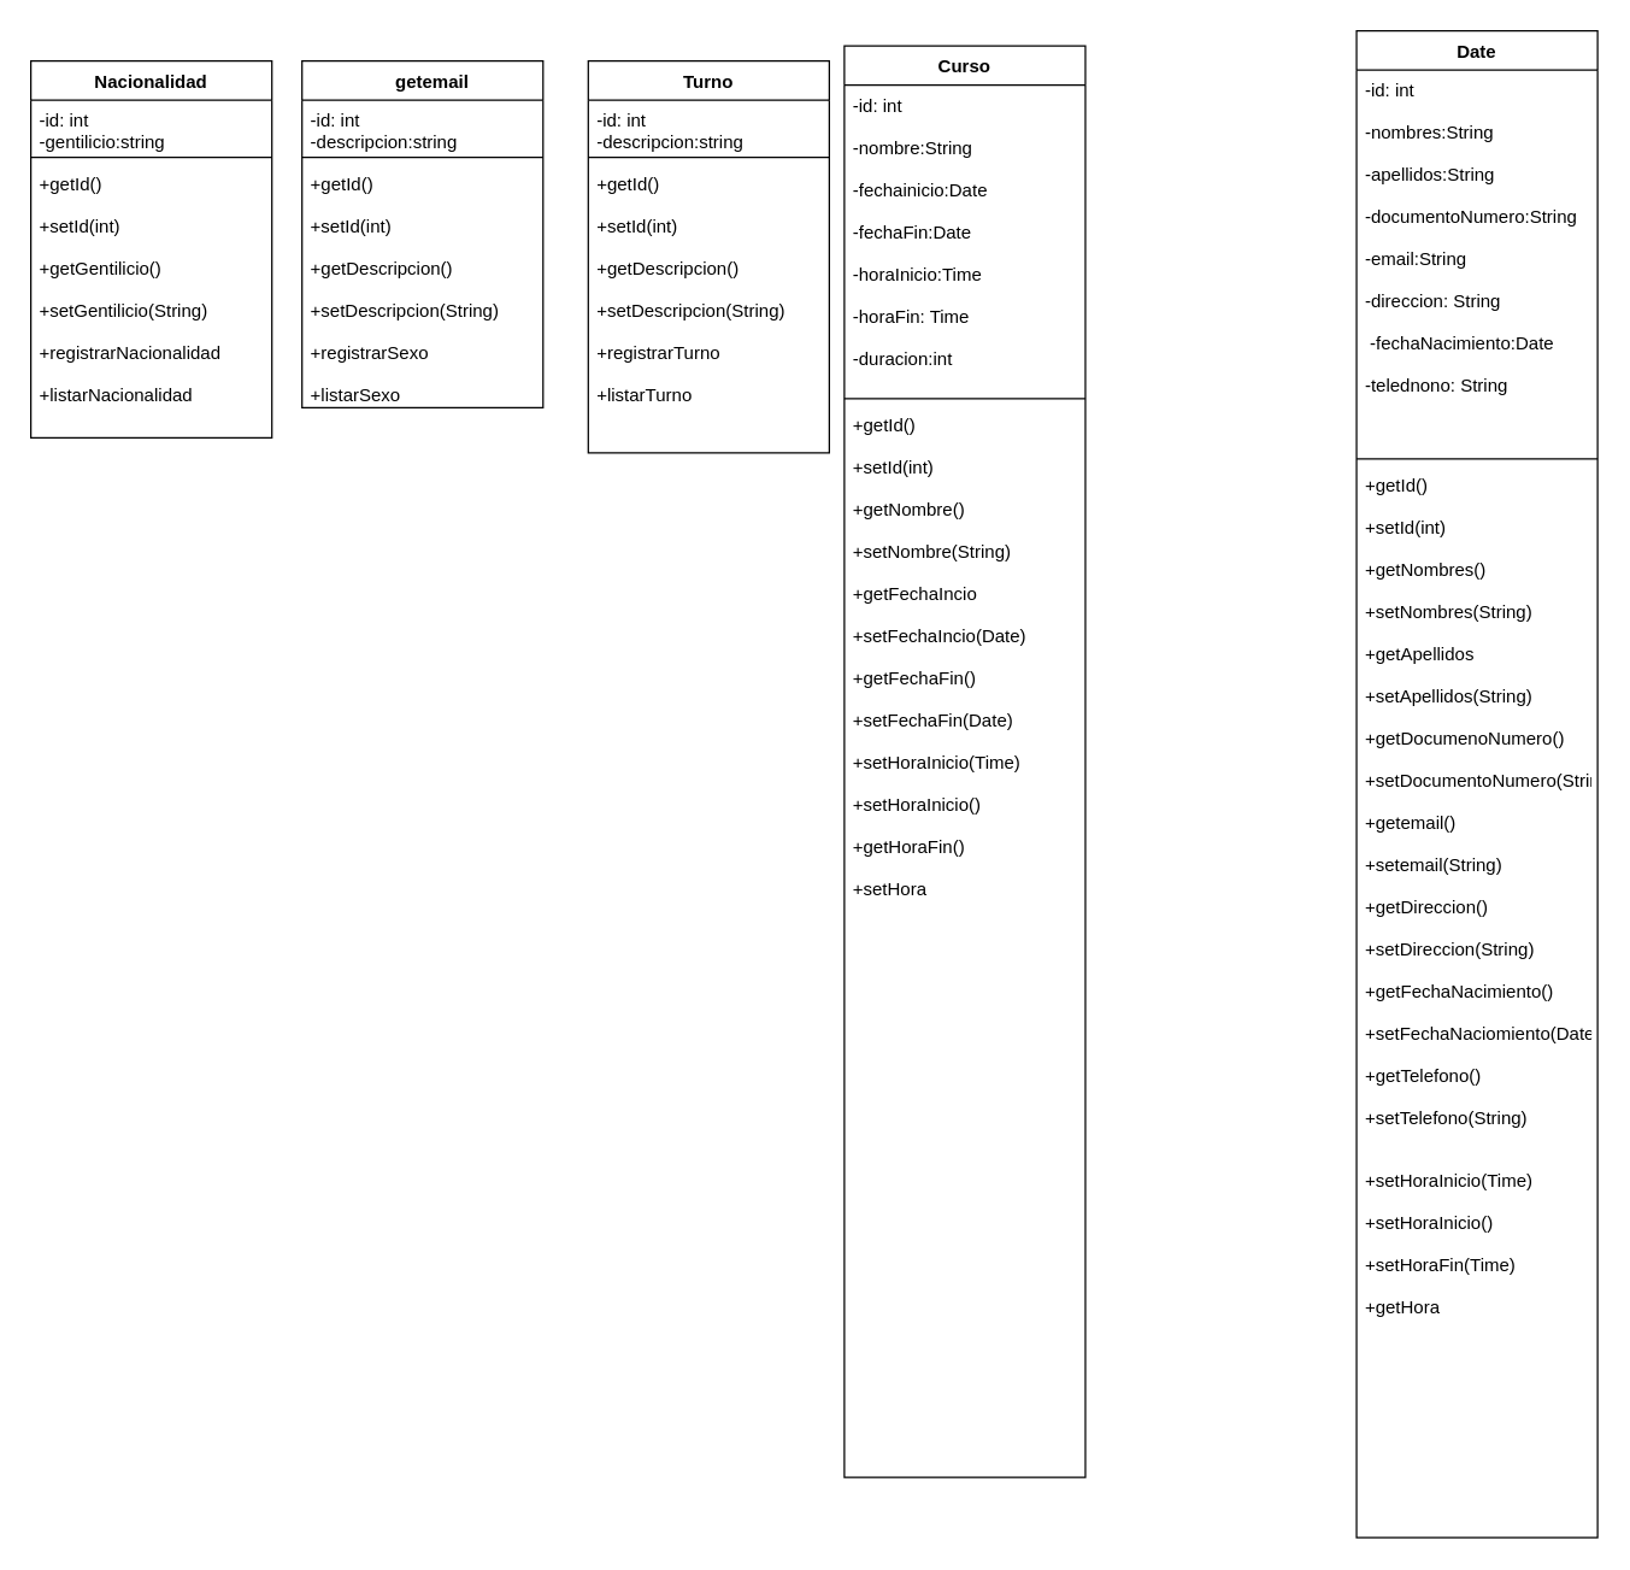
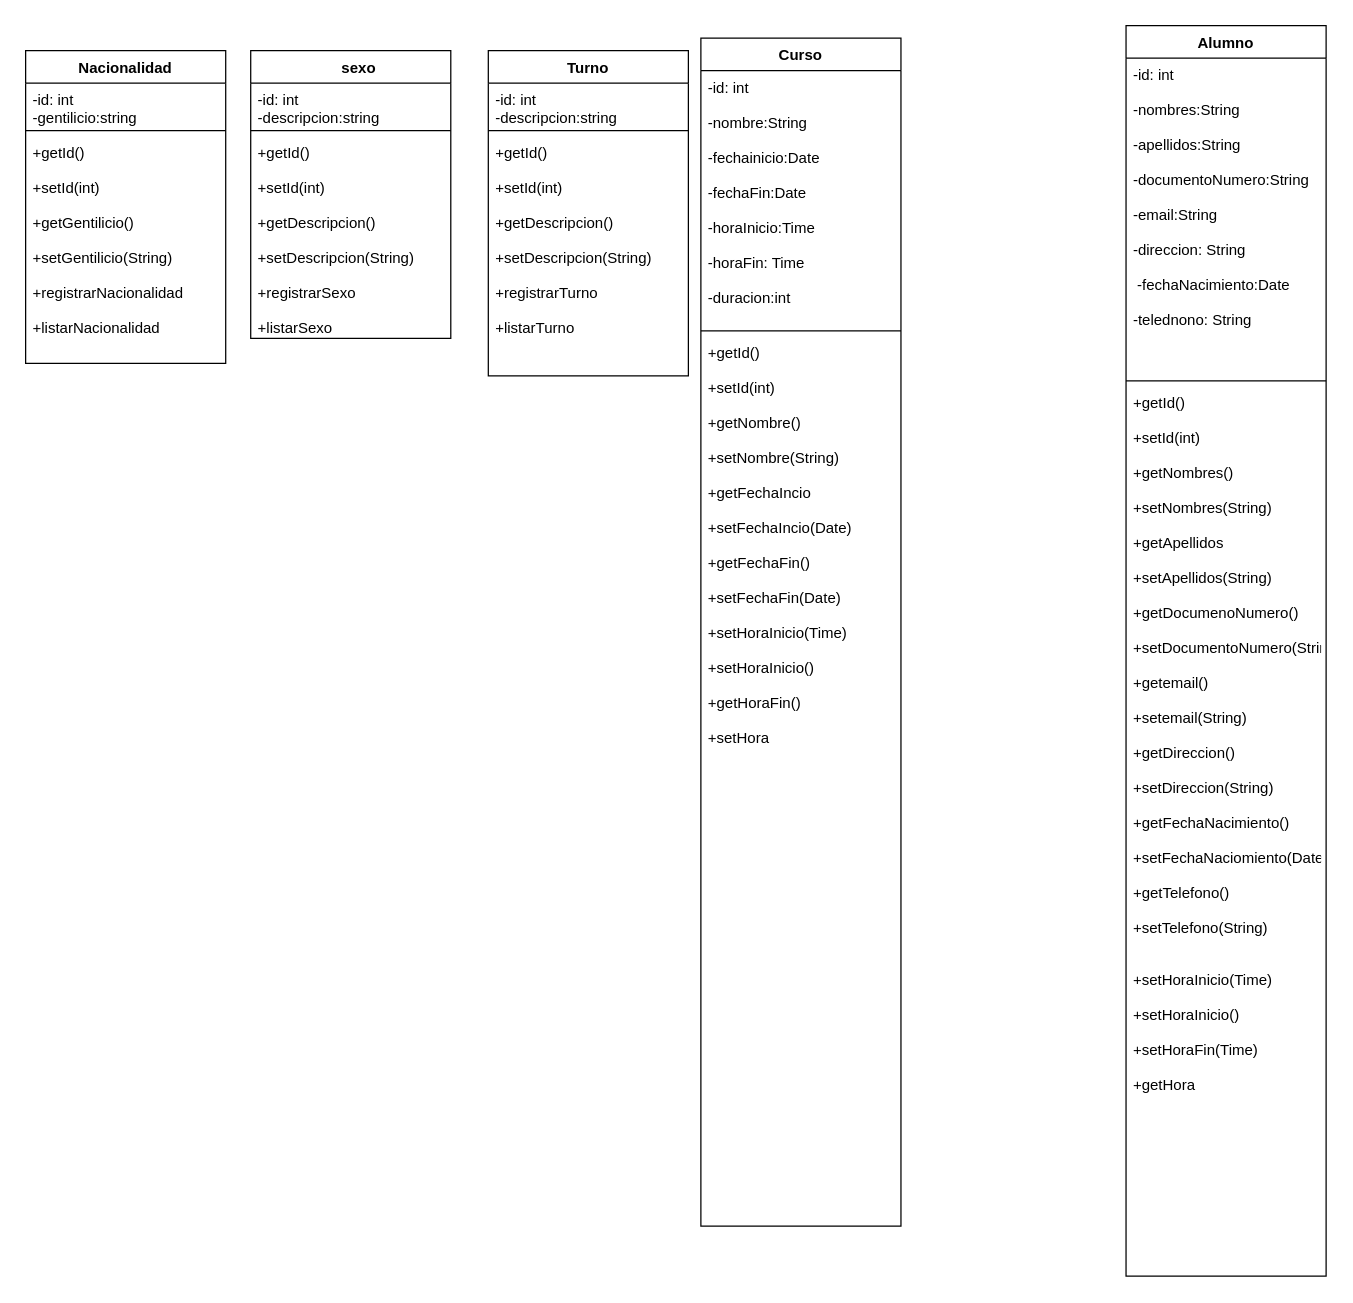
  <mxCell id="0" />
  <mxCell id="1" parent="0" />
- <mxCell id="2" value="    getemail" style="swimlane;fontStyle=1;align=center;verticalAlign=top;childLayout=stackLayout;horizontal=1;startSize=26;horizontalStack=0;resizeParent=1;resizeParentMax=0;resizeLast=0;collapsible=1;marginBottom=0;" vertex="1" parent="1"><mxGeometry x="200" y="40" width="160" height="230" as="geometry" /></mxCell>
+ <mxCell id="2" value="    sexo" style="swimlane;fontStyle=1;align=center;verticalAlign=top;childLayout=stackLayout;horizontal=1;startSize=26;horizontalStack=0;resizeParent=1;resizeParentMax=0;resizeLast=0;collapsible=1;marginBottom=0;" vertex="1" parent="1"><mxGeometry x="200" y="40" width="160" height="230" as="geometry" /></mxCell>
  <mxCell id="3" value="-id: int&#10;-descripcion:string" style="text;strokeColor=none;fillColor=none;align=left;verticalAlign=top;spacingLeft=4;spacingRight=4;overflow=hidden;rotatable=0;points=[[0,0.5],[1,0.5]];portConstraint=eastwest;" vertex="1" parent="2"><mxGeometry y="26" width="160" height="34" as="geometry" /></mxCell>
  <mxCell id="4" value="" style="line;strokeWidth=1;fillColor=none;align=left;verticalAlign=middle;spacingTop=-1;spacingLeft=3;spacingRight=3;rotatable=0;labelPosition=right;points=[];portConstraint=eastwest;" vertex="1" parent="2"><mxGeometry y="60" width="160" height="8" as="geometry" /></mxCell>
  <mxCell id="5" value="+getId()&#10;&#10;+setId(int)&#10;&#10;+getDescripcion()&#10;&#10;+setDescripcion(String)&#10;&#10;+registrarSexo &#10;   &#10;+listarSexo" style="text;strokeColor=none;fillColor=none;align=left;verticalAlign=top;spacingLeft=4;spacingRight=4;overflow=hidden;rotatable=0;points=[[0,0.5],[1,0.5]];portConstraint=eastwest;" vertex="1" parent="2"><mxGeometry y="68" width="160" height="162" as="geometry" /></mxCell>
  <mxCell id="6" value="Nacionalidad" style="swimlane;fontStyle=1;align=center;verticalAlign=top;childLayout=stackLayout;horizontal=1;startSize=26;horizontalStack=0;resizeParent=1;resizeParentMax=0;resizeLast=0;collapsible=1;marginBottom=0;" vertex="1" parent="1"><mxGeometry x="20" y="40" width="160" height="250" as="geometry" /></mxCell>
  <mxCell id="7" value="-id: int&#10;-gentilicio:string" style="text;strokeColor=none;fillColor=none;align=left;verticalAlign=top;spacingLeft=4;spacingRight=4;overflow=hidden;rotatable=0;points=[[0,0.5],[1,0.5]];portConstraint=eastwest;" vertex="1" parent="6"><mxGeometry y="26" width="160" height="34" as="geometry" /></mxCell>
  <mxCell id="8" value="" style="line;strokeWidth=1;fillColor=none;align=left;verticalAlign=middle;spacingTop=-1;spacingLeft=3;spacingRight=3;rotatable=0;labelPosition=right;points=[];portConstraint=eastwest;" vertex="1" parent="6"><mxGeometry y="60" width="160" height="8" as="geometry" /></mxCell>
  <mxCell id="9" value="+getId()&#10;&#10;+setId(int)&#10;&#10;+getGentilicio()&#10;&#10;+setGentilicio(String)&#10;&#10;+registrarNacionalidad&#10;    &#10;+listarNacionalidad" style="text;strokeColor=none;fillColor=none;align=left;verticalAlign=top;spacingLeft=4;spacingRight=4;overflow=hidden;rotatable=0;points=[[0,0.5],[1,0.5]];portConstraint=eastwest;" vertex="1" parent="6"><mxGeometry y="68" width="160" height="182" as="geometry" /></mxCell>
  <mxCell id="10" value="Turno" style="swimlane;fontStyle=1;align=center;verticalAlign=top;childLayout=stackLayout;horizontal=1;startSize=26;horizontalStack=0;resizeParent=1;resizeParentMax=0;resizeLast=0;collapsible=1;marginBottom=0;" vertex="1" parent="1"><mxGeometry x="390" y="40" width="160" height="260" as="geometry" /></mxCell>
  <mxCell id="11" value="-id: int&#10;-descripcion:string" style="text;strokeColor=none;fillColor=none;align=left;verticalAlign=top;spacingLeft=4;spacingRight=4;overflow=hidden;rotatable=0;points=[[0,0.5],[1,0.5]];portConstraint=eastwest;" vertex="1" parent="10"><mxGeometry y="26" width="160" height="34" as="geometry" /></mxCell>
  <mxCell id="12" value="" style="line;strokeWidth=1;fillColor=none;align=left;verticalAlign=middle;spacingTop=-1;spacingLeft=3;spacingRight=3;rotatable=0;labelPosition=right;points=[];portConstraint=eastwest;" vertex="1" parent="10"><mxGeometry y="60" width="160" height="8" as="geometry" /></mxCell>
  <mxCell id="13" value="+getId()&#10;&#10;+setId(int)&#10;&#10;+getDescripcion()&#10;&#10;+setDescripcion(String)&#10;&#10;+registrarTurno &#10;   &#10;+listarTurno" style="text;strokeColor=none;fillColor=none;align=left;verticalAlign=top;spacingLeft=4;spacingRight=4;overflow=hidden;rotatable=0;points=[[0,0.5],[1,0.5]];portConstraint=eastwest;" vertex="1" parent="10"><mxGeometry y="68" width="160" height="192" as="geometry" /></mxCell>
  <mxCell id="14" value="Curso" style="swimlane;fontStyle=1;align=center;verticalAlign=top;childLayout=stackLayout;horizontal=1;startSize=26;horizontalStack=0;resizeParent=1;resizeParentMax=0;resizeLast=0;collapsible=1;marginBottom=0;" vertex="1" parent="1"><mxGeometry x="560" y="30" width="160" height="950" as="geometry" /></mxCell>
  <mxCell id="15" value="-id: int&#10;&#10;-nombre:String&#10;&#10;-fechainicio:Date&#10;&#10;-fechaFin:Date&#10;&#10;-horaInicio:Time&#10;&#10;-horaFin: Time&#10;&#10;-duracion:int&#10;" style="text;strokeColor=none;fillColor=none;align=left;verticalAlign=top;spacingLeft=4;spacingRight=4;overflow=hidden;rotatable=0;points=[[0,0.5],[1,0.5]];portConstraint=eastwest;" vertex="1" parent="14"><mxGeometry y="26" width="160" height="204" as="geometry" /></mxCell>
  <mxCell id="16" value="" style="line;strokeWidth=1;fillColor=none;align=left;verticalAlign=middle;spacingTop=-1;spacingLeft=3;spacingRight=3;rotatable=0;labelPosition=right;points=[];portConstraint=eastwest;" vertex="1" parent="14"><mxGeometry y="230" width="160" height="8" as="geometry" /></mxCell>
  <mxCell id="17" value="+getId()&#10;&#10;+setId(int)&#10;&#10;+getNombre()&#10;&#10;+setNombre(String)&#10;&#10;+getFechaIncio&#10;&#10;+setFechaIncio(Date) &#10;   &#10;+getFechaFin()&#10;&#10;+setFechaFin(Date)&#10;&#10;+setHoraInicio(Time)&#10;&#10;+setHoraInicio()&#10;&#10;+getHoraFin()&#10;&#10;+setHora" style="text;strokeColor=none;fillColor=none;align=left;verticalAlign=top;spacingLeft=4;spacingRight=4;overflow=hidden;rotatable=0;points=[[0,0.5],[1,0.5]];portConstraint=eastwest;" vertex="1" parent="14"><mxGeometry y="238" width="160" height="712" as="geometry" /></mxCell>
- <mxCell id="18" value="Date" style="swimlane;fontStyle=1;align=center;verticalAlign=top;childLayout=stackLayout;horizontal=1;startSize=26;horizontalStack=0;resizeParent=1;resizeParentMax=0;resizeLast=0;collapsible=1;marginBottom=0;" vertex="1" parent="1"><mxGeometry x="900" y="20" width="160" height="1000" as="geometry" /></mxCell>
+ <mxCell id="18" value="Alumno" style="swimlane;fontStyle=1;align=center;verticalAlign=top;childLayout=stackLayout;horizontal=1;startSize=26;horizontalStack=0;resizeParent=1;resizeParentMax=0;resizeLast=0;collapsible=1;marginBottom=0;" vertex="1" parent="1"><mxGeometry x="900" y="20" width="160" height="1000" as="geometry" /></mxCell>
  <mxCell id="19" value="-id: int&#10;&#10;-nombres:String&#10;&#10;-apellidos:String&#10;&#10;-documentoNumero:String&#10;&#10;-email:String&#10;&#10;-direccion: String&#10;&#10; -fechaNacimiento:Date&#10;&#10;-telednono: String&#10;" style="text;strokeColor=none;fillColor=none;align=left;verticalAlign=top;spacingLeft=4;spacingRight=4;overflow=hidden;rotatable=0;points=[[0,0.5],[1,0.5]];portConstraint=eastwest;" vertex="1" parent="18"><mxGeometry y="26" width="160" height="254" as="geometry" /></mxCell>
  <mxCell id="20" value="" style="line;strokeWidth=1;fillColor=none;align=left;verticalAlign=middle;spacingTop=-1;spacingLeft=3;spacingRight=3;rotatable=0;labelPosition=right;points=[];portConstraint=eastwest;" vertex="1" parent="18"><mxGeometry y="280" width="160" height="8" as="geometry" /></mxCell>
  <mxCell id="21" value="+getId()&#10;&#10;+setId(int)&#10;&#10;+getNombres()&#10;&#10;+setNombres(String)&#10;&#10;+getApellidos&#10;&#10;+setApellidos(String) &#10;   &#10;+getDocumenoNumero()&#10;&#10;+setDocumentoNumero(String)&#10;&#10;+getemail()&#10;&#10;+setemail(String)&#10;&#10;+getDireccion()&#10;&#10;+setDireccion(String)&#10;&#10;+getFechaNacimiento()&#10;&#10;+setFechaNaciomiento(Date)&#10;&#10;+getTelefono()&#10;&#10;+setTelefono(String)&#10;&#10;&#10;+setHoraInicio(Time)&#10;&#10;+setHoraInicio()&#10;&#10;+setHoraFin(Time)&#10;&#10;+getHora" style="text;strokeColor=none;fillColor=none;align=left;verticalAlign=top;spacingLeft=4;spacingRight=4;overflow=hidden;rotatable=0;points=[[0,0.5],[1,0.5]];portConstraint=eastwest;" vertex="1" parent="18"><mxGeometry y="288" width="160" height="712" as="geometry" /></mxCell>
